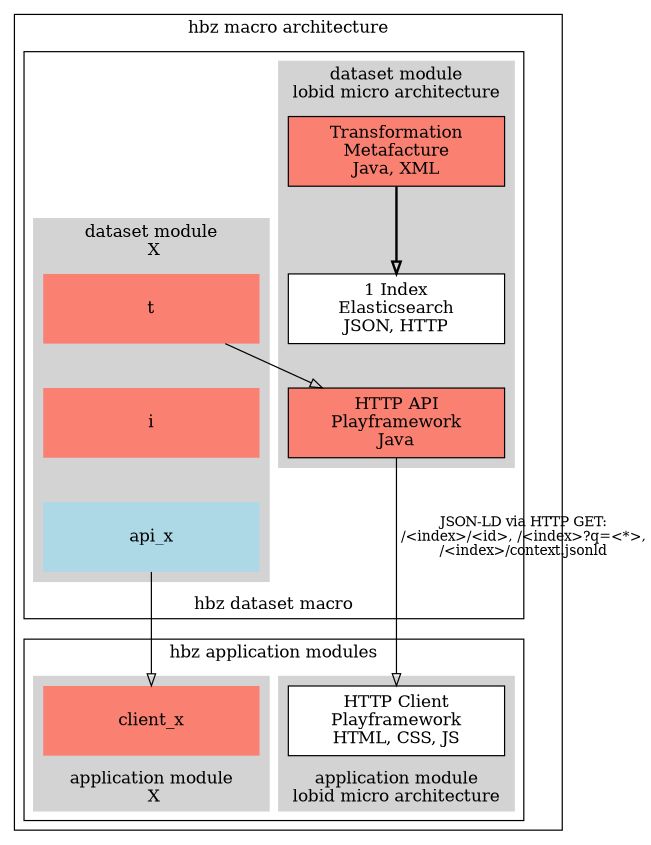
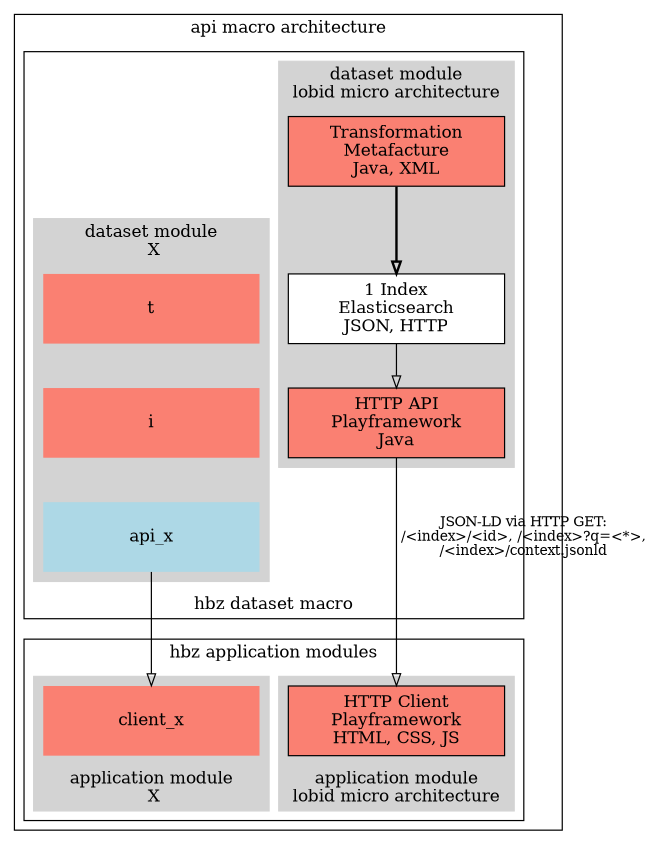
  digraph {
    compound=true
    fontname="DejaVu Serif"
    node [fillcolor=salmon fontname="DejaVu Serif" shape=box style="solid,filled"]
    edge [arrowhead=empty arrowtail=empty fontname="DejaVu Serif" style=solid]
    n1 [height=0.8 label="Transformation\nMetafacture\nJava, XML" width=2.5]
    n2 [fillcolor=white height=0.8 label="1 Index\nElasticsearch\nJSON, HTTP" width=2.5]
    n3 [height=0.8 label="HTTP API\nPlayframework\nJava" width=2.5]
    t [height=0.8 shape=none width=2.5]
    i [height=0.8 shape=none width=2.5]
    api_x [fillcolor=lightblue height=0.8 shape=none width=2.5]
-   n7 [fillcolor=white height=0.8 label="HTTP Client\nPlayframework\nHTML, CSS, JS" width=2.5]
+   n7 [height=0.8 label="HTTP Client\nPlayframework\nHTML, CSS, JS" width=2.5]
    client_x [height=0.8 shape=none width=2.5]
    subgraph cluster_1 {
-     label="hbz macro architecture"
+     label="api macro architecture"
      subgraph cluster_2 {
        label="hbz dataset macro"
        labelloc=b
        subgraph cluster_3 {
          color=lightgrey
          label="dataset module\nlobid micro architecture"
          labelloc=t
          style=filled
          n1
          n2
          n3
        }
        subgraph cluster_4 {
          color=lightgrey
          label="dataset module\n X"
          labelloc=t
          style=filled
          t
          i
          api_x
        }
      }
      subgraph cluster_5 {
        label="hbz application modules"
        subgraph cluster_6 {
          color=lightgrey
          label="application module\nlobid micro architecture"
          labelloc=b
          style=filled
          n7
        }
        subgraph cluster_7 {
          color=lightgrey
          label="application module\n X"
          labelloc=b
          style=filled
          client_x
        }
      }
    }
    n1 -> n2 [style=bold]
-   t -> n3
+   n2 -> n3
    n3 -> n7 [fontsize=11.25 label=" JSON-LD via HTTP GET:\n /<index>/<id>, /<index>?q=<*>,\n /<index>/context.jsonld"]
    t -> i [style=invis]
    i -> api_x [style=invis]
    api_x -> client_x
  }
